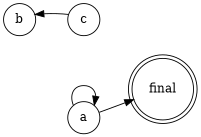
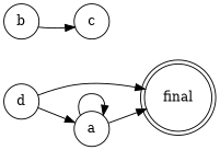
  digraph {
    rankdir=LR
    node [shape=circle]
    final [shape=doublecircle]
    a
    b
    c
+   d
    a -> final
    a -> a
-   c -> b
+   b -> c
+   d -> final
+   d -> a
  }
